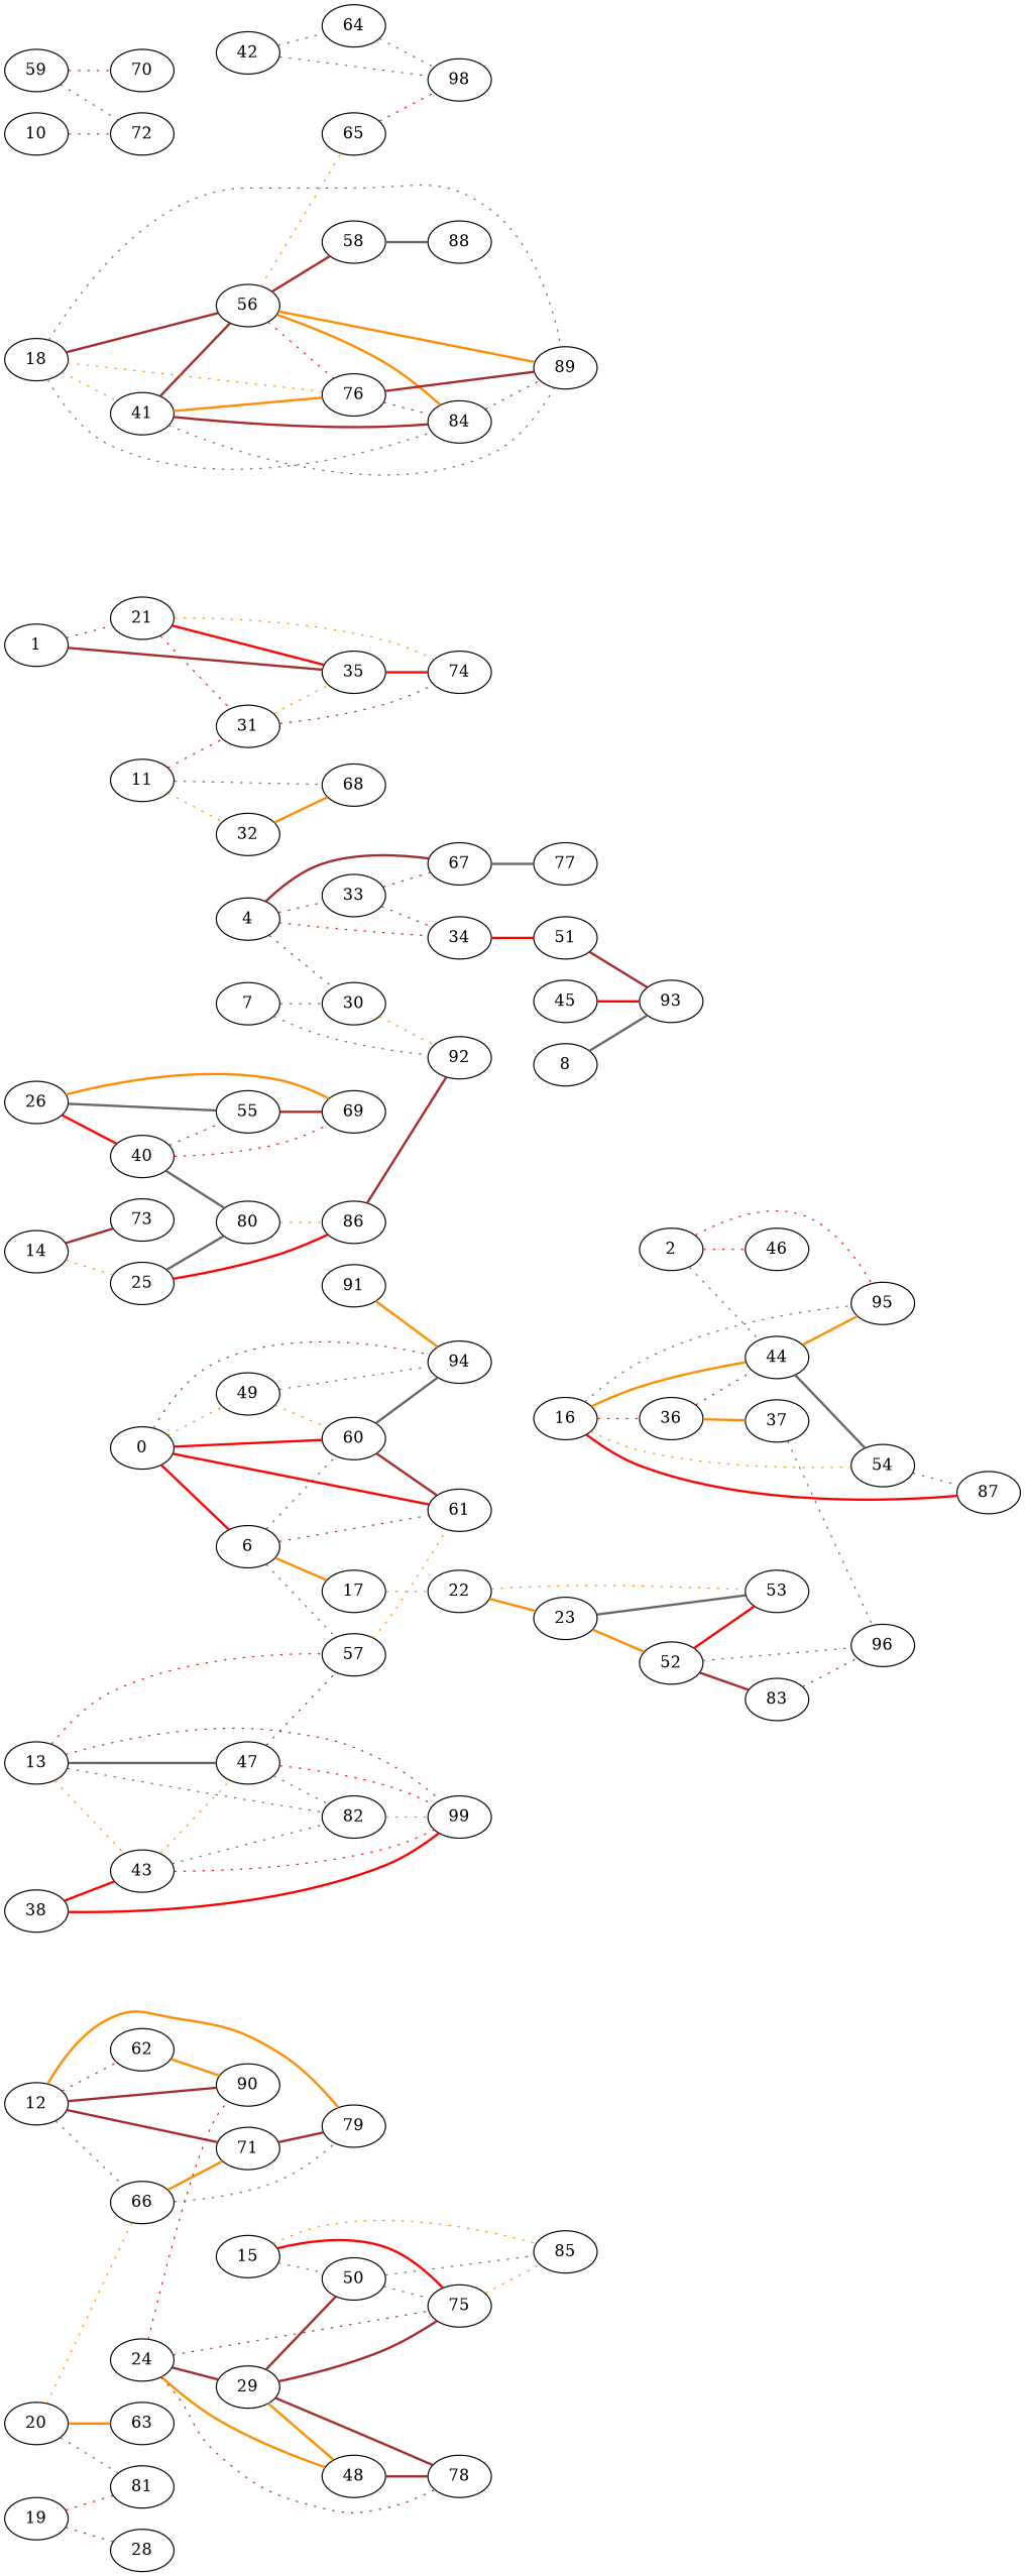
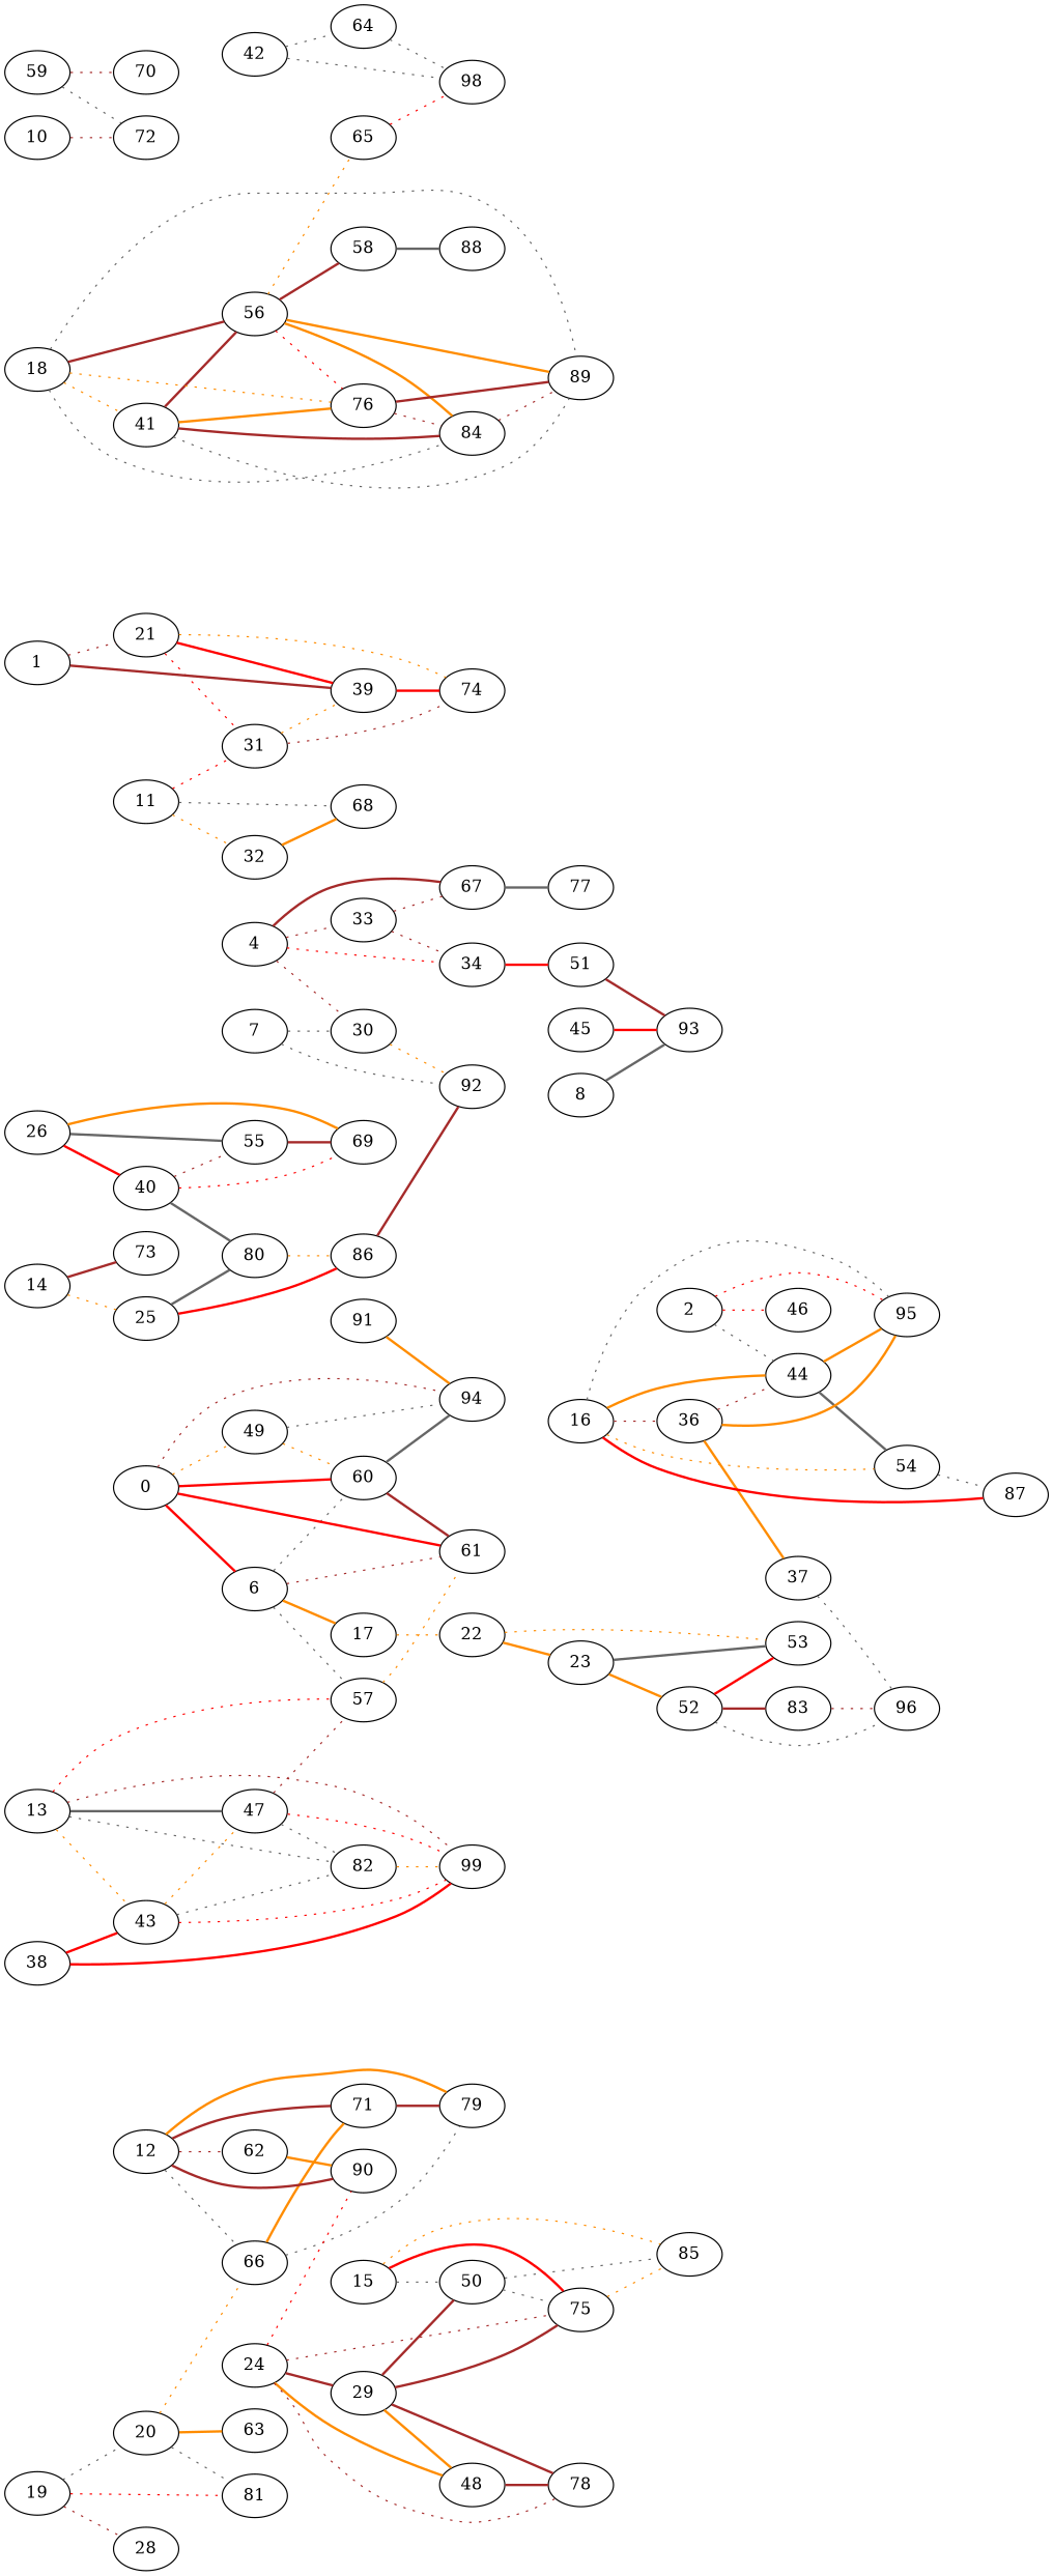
  graph {
    rankdir=LR
    edge [color=brown style=dotted]
    20
    66
    63
    81
    71
    79
    2
    95
    44
    46
    54
    86
    92
    36
    n15 [label=37]
    96
    43
    82
    47
    99
    57
    45
    93
    24
    90
    75
    29
    48
    78
    85
    50
    17
    22
    23
    53
    52
    4
    34
    30
    33
    67
    51
    77
    83
    87
    19
    28
    21
    31
    74
-   35
+   35 [label=39]
    6
    60
    61
    94
    0
    49
    14
    25
    73
    80
    56
    65
    58
    84
    89
    76
    98
    88
    13
    40
    55
    69
    16
    11
    68
    32
    91
    12
    62
    8
    59
    70
    72
    15
    10
    64
    26
    38
    42
    41
    7
    18
    1
    20 -- 66 [color=darkorange]
    20 -- 63 [color=darkorange style=bold]
    20 -- 81 [color=gray40]
    66 -- 71 [color=darkorange style=bold]
    66 -- 79 [color=gray40]
    71 -- 79 [style=bold]
    2 -- 95 [color=red]
    2 -- 44 [color=gray40]
    2 -- 46 [color=red]
    44 -- 95 [color=darkorange style=bold]
    44 -- 54 [color=gray40 style=bold]
    54 -- 87 [color=gray40]
    86 -- 92 [style=bold]
+   36 -- 95 [color=darkorange style=bold]
    36 -- 44
    36 -- n15 [color=darkorange style=bold]
    n15 -- 96 [color=gray40]
    43 -- 82 [color=gray40]
    43 -- 47 [color=darkorange]
    43 -- 99 [color=red]
    82 -- 99 [color=darkorange]
    47 -- 82 [color=gray40]
    47 -- 99 [color=red]
    47 -- 57
    57 -- 61 [color=darkorange]
    45 -- 93 [color=red style=bold]
    24 -- 90 [color=red]
    24 -- 75
    24 -- 29 [style=bold]
    24 -- 48 [color=darkorange style=bold]
    24 -- 78
    75 -- 85 [color=darkorange]
    29 -- 75 [style=bold]
    29 -- 48 [color=darkorange style=bold]
    29 -- 78 [style=bold]
    29 -- 50 [style=bold]
    48 -- 78 [style=bold]
    50 -- 75 [color=gray40]
    50 -- 85 [color=gray40]
    17 -- 22 [color=darkorange]
    22 -- 23 [color=darkorange style=bold]
    22 -- 53 [color=darkorange]
    23 -- 53 [color=gray40 style=bold]
    23 -- 52 [color=darkorange style=bold]
    52 -- 96 [color=gray40]
    52 -- 53 [color=red style=bold]
    52 -- 83 [style=bold]
    4 -- 34 [color=red]
    4 -- 30
    4 -- 33
    4 -- 67 [style=bold]
    34 -- 51 [color=red style=bold]
    30 -- 92 [color=darkorange]
    33 -- 34
    33 -- 67
    67 -- 77 [color=gray40 style=bold]
    51 -- 93 [style=bold]
    83 -- 96
+   19 -- 20 [color=gray40]
    19 -- 81 [color=red]
    19 -- 28
    21 -- 31 [color=red]
    21 -- 74 [color=darkorange]
    21 -- 35 [color=red style=bold]
    31 -- 74
    31 -- 35 [color=darkorange]
    35 -- 74 [color=red style=bold]
    6 -- 57 [color=gray40]
    6 -- 17 [color=darkorange style=bold]
    6 -- 60 [color=gray40]
    6 -- 61
    60 -- 61 [style=bold]
    60 -- 94 [color=gray40 style=bold]
    0 -- 6 [color=red style=bold]
    0 -- 60 [color=red style=bold]
    0 -- 61 [color=red style=bold]
    0 -- 94
    0 -- 49 [color=darkorange]
    49 -- 60 [color=darkorange]
    49 -- 94 [color=gray40]
    14 -- 25 [color=darkorange]
    14 -- 73 [style=bold]
    25 -- 86 [color=red style=bold]
    25 -- 80 [color=gray40 style=bold]
    80 -- 86 [color=darkorange]
    56 -- 65 [color=darkorange]
    56 -- 58 [style=bold]
    56 -- 84 [color=darkorange style=bold]
    56 -- 89 [color=darkorange style=bold]
    56 -- 76 [color=red]
    65 -- 98 [color=red]
    58 -- 88 [color=gray40 style=bold]
    84 -- 89
    76 -- 84
    76 -- 89 [style=bold]
    13 -- 43 [color=darkorange]
    13 -- 82 [color=gray40]
    13 -- 47 [color=gray40 style=bold]
    13 -- 99
    13 -- 57 [color=red]
    40 -- 80 [color=gray40 style=bold]
    40 -- 55
    40 -- 69 [color=red]
    55 -- 69 [style=bold]
    16 -- 95 [color=gray40]
    16 -- 44 [color=darkorange style=bold]
    16 -- 54 [color=darkorange]
    16 -- 36
    16 -- 87 [color=red style=bold]
    11 -- 31 [color=red]
    11 -- 68 [color=gray40]
    11 -- 32 [color=darkorange]
    32 -- 68 [color=darkorange style=bold]
    91 -- 94 [color=darkorange style=bold]
    12 -- 66 [color=gray40]
    12 -- 71 [style=bold]
    12 -- 79 [color=darkorange style=bold]
    12 -- 90 [style=bold]
    12 -- 62
    62 -- 90 [color=darkorange style=bold]
    8 -- 93 [color=gray40 style=bold]
    59 -- 70
    59 -- 72 [color=gray40]
    15 -- 75 [color=red style=bold]
    15 -- 85 [color=darkorange]
    15 -- 50 [color=gray40]
    10 -- 72
    64 -- 98 [color=gray40]
    26 -- 40 [color=red style=bold]
    26 -- 55 [color=gray40 style=bold]
    26 -- 69 [color=darkorange style=bold]
    38 -- 43 [color=red style=bold]
    38 -- 99 [color=red style=bold]
    42 -- 98 [color=gray40]
    42 -- 64 [color=gray40]
    41 -- 56 [style=bold]
    41 -- 84 [style=bold]
    41 -- 89 [color=gray40]
    41 -- 76 [color=darkorange style=bold]
    7 -- 92 [color=gray40]
    7 -- 30 [color=gray40]
    18 -- 56 [style=bold]
    18 -- 84 [color=gray40]
    18 -- 89 [color=gray40]
    18 -- 76 [color=darkorange]
    18 -- 41 [color=darkorange]
    1 -- 21
    1 -- 35 [style=bold]
  }
